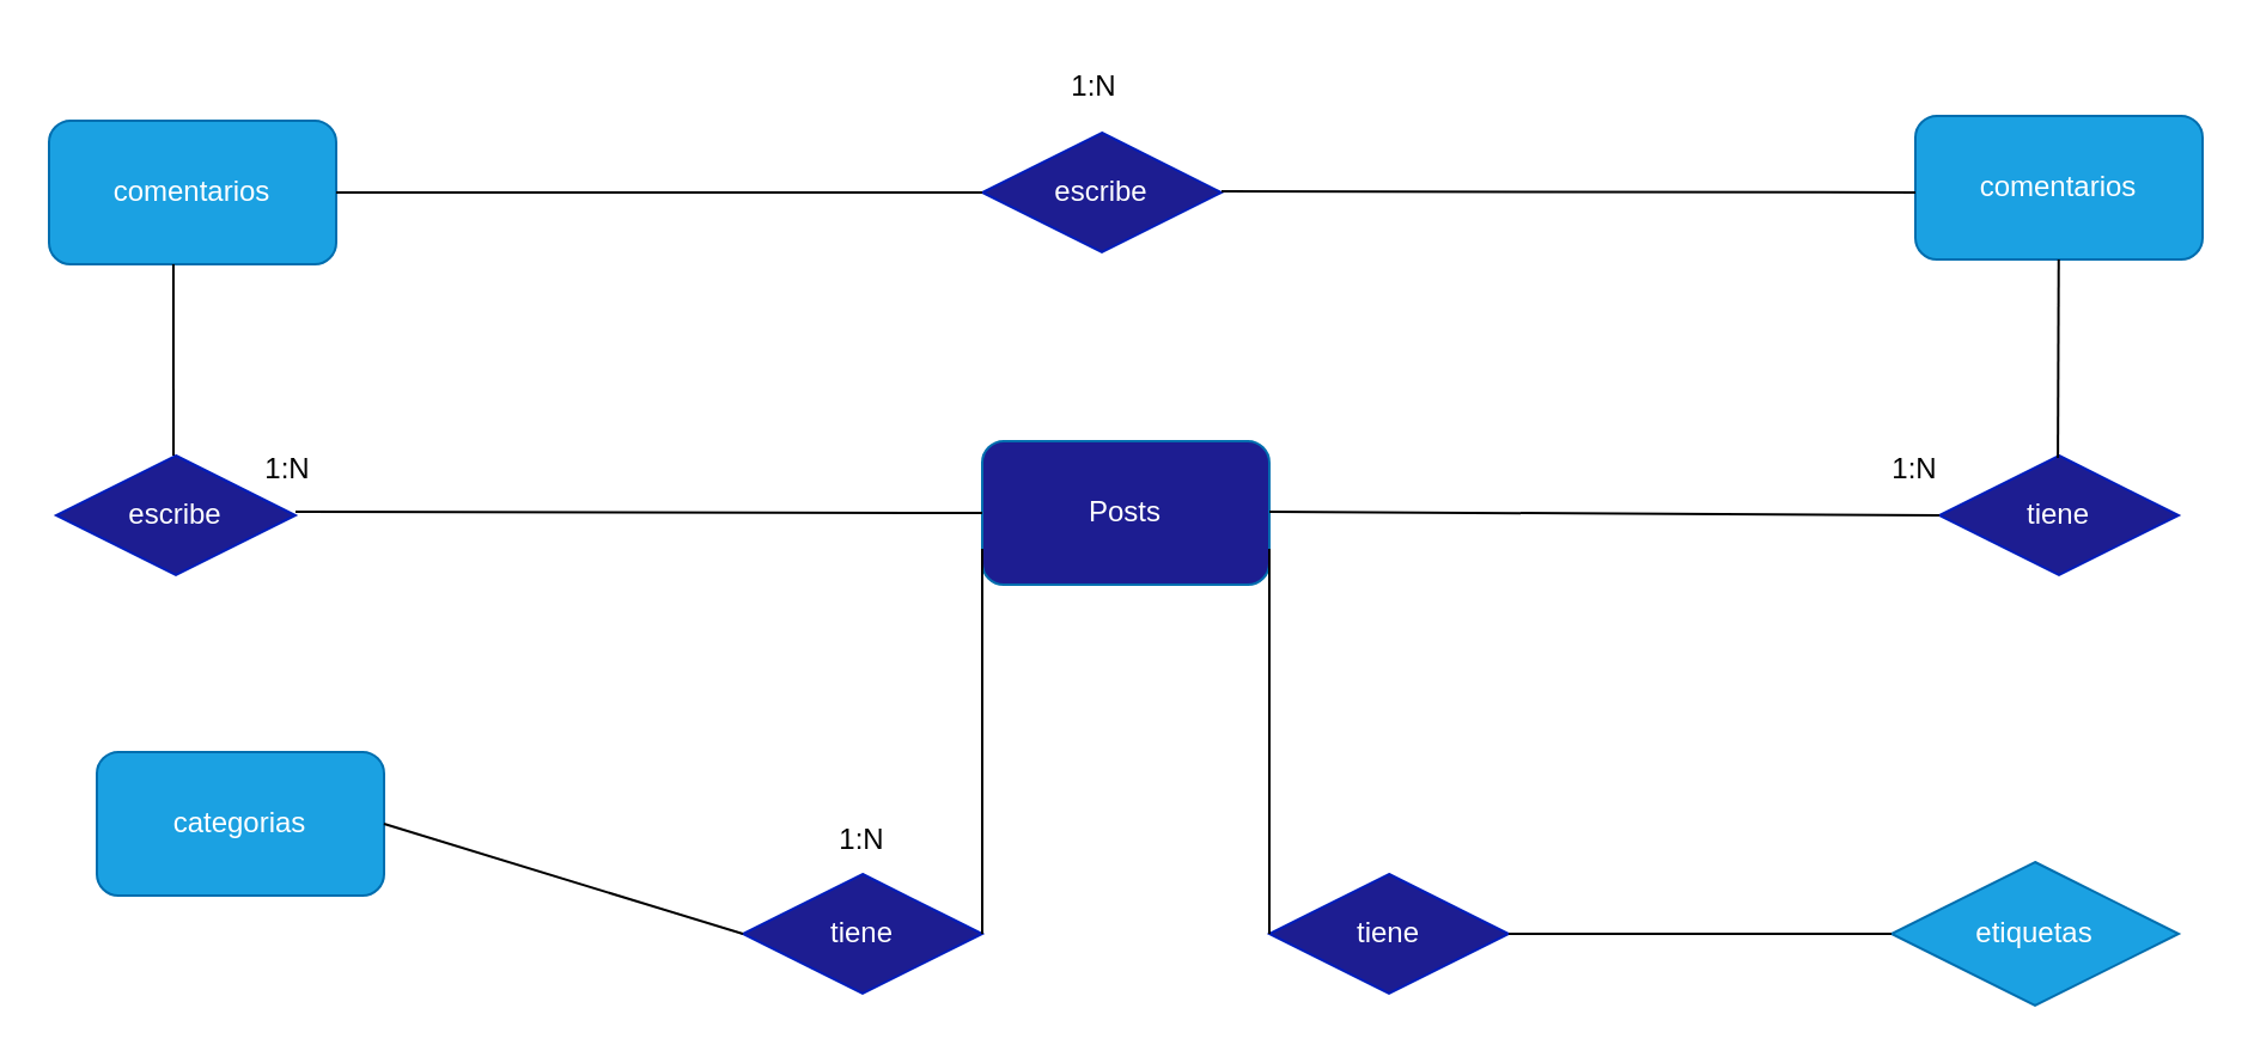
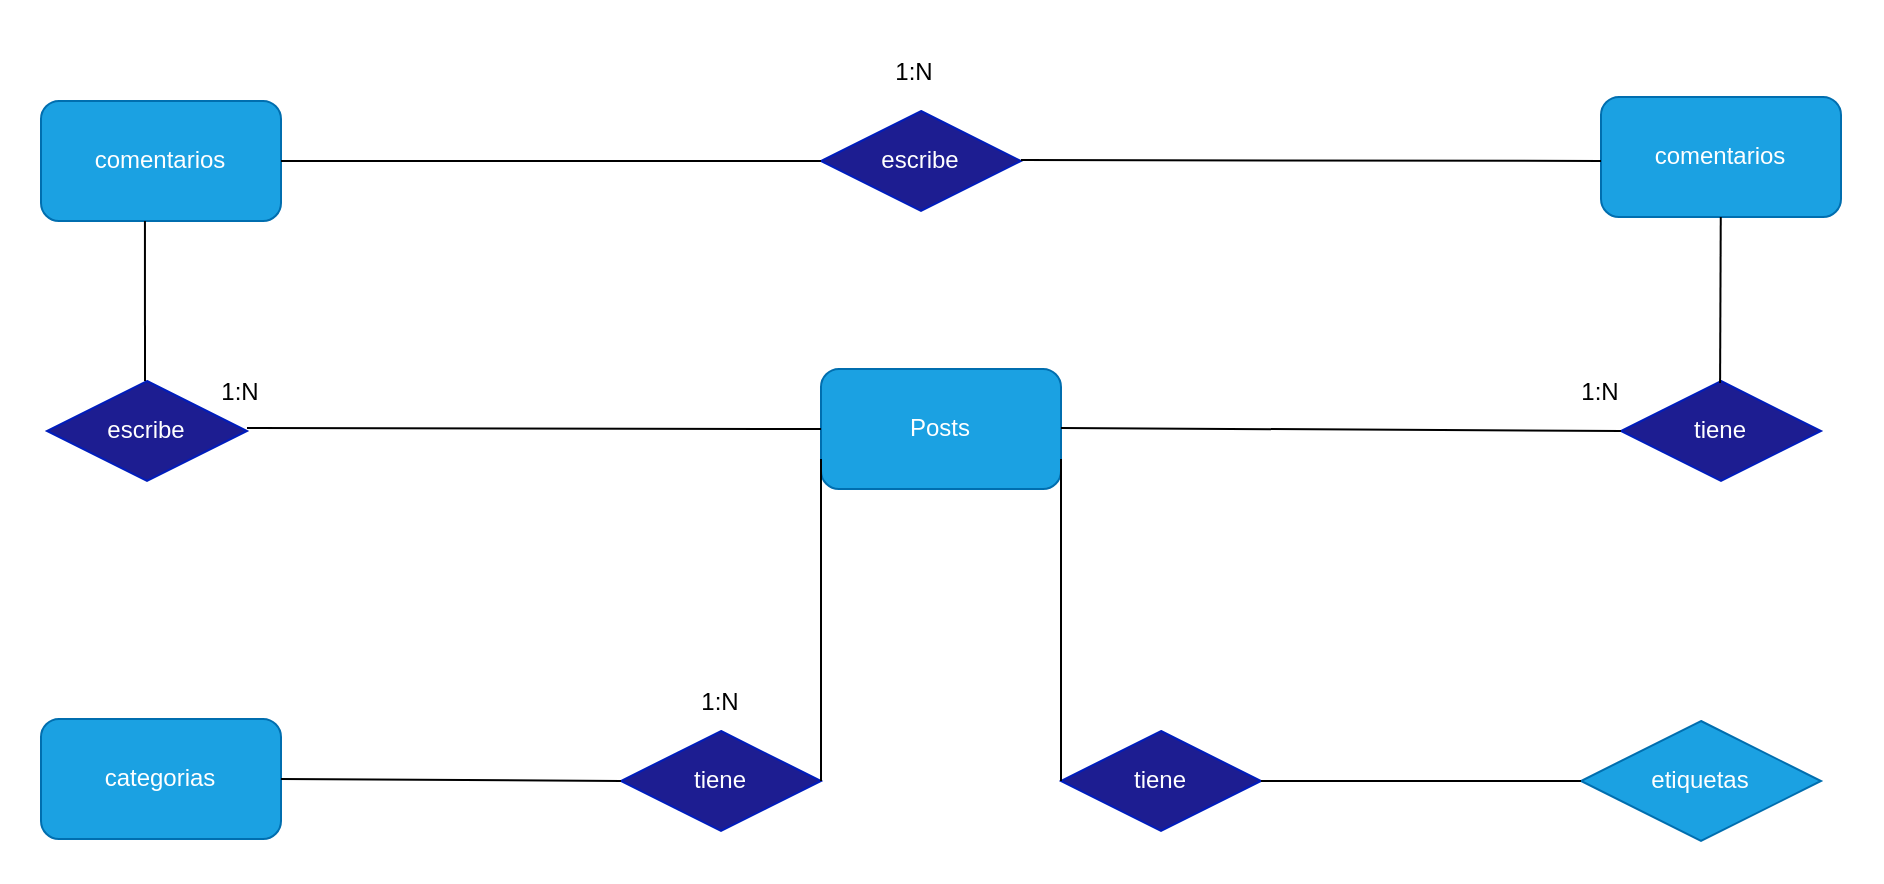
  <mxCell id="0" />
  <mxCell id="1" parent="0" />
  <mxCell id="2" value="1:N" style="text;strokeColor=none;fillColor=none;align=center;verticalAlign=middle;spacingLeft=4;spacingRight=4;overflow=hidden;points=[[0,0.5],[1,0.5]];portConstraint=eastwest;rotatable=0;" parent="1" vertex="1"><mxGeometry x="417" y="20" width="80" height="30" as="geometry" /></mxCell>
  <mxCell id="3" value="" style="group" vertex="1" connectable="0" parent="1"><mxGeometry x="20" y="48" width="900" height="372" as="geometry" /></mxCell>
  <mxCell id="4" value="escribe" style="rhombus;whiteSpace=wrap;html=1;fillColor=#1D1D91;fontColor=#ffffff;strokeColor=#001DBC;" parent="3" vertex="1"><mxGeometry x="390" y="7" width="100" height="50" as="geometry" /></mxCell>
  <mxCell id="5" value="comentarios" style="rounded=1;whiteSpace=wrap;html=1;fillColor=#1ba1e2;fontColor=#ffffff;strokeColor=#006EAF;" parent="3" vertex="1"><mxGeometry x="780" width="120" height="60" as="geometry" /></mxCell>
  <mxCell id="6" value="comentarios" style="rounded=1;whiteSpace=wrap;html=1;fillColor=#1ba1e2;fontColor=#ffffff;strokeColor=#006EAF;" parent="3" vertex="1"><mxGeometry y="2" width="120" height="60" as="geometry" /></mxCell>
- <mxCell id="7" value="Posts" style="rounded=1;whiteSpace=wrap;html=1;fillColor=#1d1d91;fontColor=#ffffff;strokeColor=#006EAF;" parent="3" vertex="1"><mxGeometry x="390" y="136" width="120" height="60" as="geometry" /></mxCell>
- <mxCell id="8" value="categorias" style="rounded=1;whiteSpace=wrap;html=1;fillColor=#1ba1e2;fontColor=#ffffff;strokeColor=#006EAF;" parent="3" vertex="1"><mxGeometry x="20" y="266" width="120" height="60" as="geometry" /></mxCell>
+ <mxCell id="7" value="Posts" style="rounded=1;whiteSpace=wrap;html=1;fillColor=#1ba1e2;fontColor=#ffffff;strokeColor=#006EAF;" parent="3" vertex="1"><mxGeometry x="390" y="136" width="120" height="60" as="geometry" /></mxCell>
+ <mxCell id="8" value="categorias" style="rounded=1;whiteSpace=wrap;html=1;fillColor=#1ba1e2;fontColor=#ffffff;strokeColor=#006EAF;" parent="3" vertex="1"><mxGeometry y="311" width="120" height="60" as="geometry" /></mxCell>
  <mxCell id="9" value="etiquetas" style="rhombus;whiteSpace=wrap;html=1;fillColor=#1ba1e2;fontColor=#ffffff;strokeColor=#006EAF;" parent="3" vertex="1"><mxGeometry x="770" y="312" width="120" height="60" as="geometry" /></mxCell>
  <mxCell id="10" value="" style="endArrow=none;html=1;entryX=0;entryY=0.5;entryDx=0;entryDy=0;exitX=1;exitY=0.5;exitDx=0;exitDy=0;" parent="3" source="6" target="4" edge="1"><mxGeometry width="50" height="50" relative="1" as="geometry"><mxPoint x="260" y="62" as="sourcePoint" /><mxPoint x="310" y="12" as="targetPoint" /></mxGeometry></mxCell>
  <mxCell id="11" value="escribe" style="rhombus;whiteSpace=wrap;html=1;fillColor=#1D1D91;fontColor=#ffffff;strokeColor=#001DBC;" parent="3" vertex="1"><mxGeometry x="3" y="142" width="100" height="50" as="geometry" /></mxCell>
  <mxCell id="12" value="" style="endArrow=none;html=1;entryX=0.433;entryY=1;entryDx=0;entryDy=0;entryPerimeter=0;" parent="3" target="6" edge="1"><mxGeometry width="50" height="50" relative="1" as="geometry"><mxPoint x="52" y="142" as="sourcePoint" /><mxPoint x="70" y="82" as="targetPoint" /></mxGeometry></mxCell>
  <mxCell id="13" value="" style="endArrow=none;html=1;exitX=1;exitY=0.5;exitDx=0;exitDy=0;entryX=0;entryY=0.5;entryDx=0;entryDy=0;" parent="3" target="7" edge="1"><mxGeometry width="50" height="50" relative="1" as="geometry"><mxPoint x="103" y="165.5" as="sourcePoint" /><mxPoint x="380" y="166" as="targetPoint" /></mxGeometry></mxCell>
  <mxCell id="14" value="1:N" style="text;strokeColor=none;fillColor=none;align=center;verticalAlign=middle;spacingLeft=4;spacingRight=4;overflow=hidden;points=[[0,0.5],[1,0.5]];portConstraint=eastwest;rotatable=0;" parent="3" vertex="1"><mxGeometry x="60" y="132" width="80" height="30" as="geometry" /></mxCell>
  <mxCell id="15" value="" style="endArrow=none;html=1;exitX=1;exitY=0.5;exitDx=0;exitDy=0;" parent="3" edge="1"><mxGeometry width="50" height="50" relative="1" as="geometry"><mxPoint x="490" y="31.5" as="sourcePoint" /><mxPoint x="780" y="32" as="targetPoint" /></mxGeometry></mxCell>
  <mxCell id="16" value="tiene" style="rhombus;whiteSpace=wrap;html=1;fillColor=#1D1D91;fontColor=#ffffff;strokeColor=#001DBC;" parent="3" vertex="1"><mxGeometry x="790" y="142" width="100" height="50" as="geometry" /></mxCell>
  <mxCell id="17" value="" style="endArrow=none;html=1;entryX=0;entryY=0.5;entryDx=0;entryDy=0;" parent="3" target="16" edge="1"><mxGeometry width="50" height="50" relative="1" as="geometry"><mxPoint x="510" y="165.5" as="sourcePoint" /><mxPoint x="790" y="161" as="targetPoint" /></mxGeometry></mxCell>
  <mxCell id="18" value="" style="endArrow=none;html=1;" parent="3" target="5" edge="1"><mxGeometry width="50" height="50" relative="1" as="geometry"><mxPoint x="839.54" y="143" as="sourcePoint" /><mxPoint x="839.5" y="63" as="targetPoint" /></mxGeometry></mxCell>
  <mxCell id="19" value="tiene" style="rhombus;whiteSpace=wrap;html=1;fillColor=#1D1D91;fontColor=#ffffff;strokeColor=#001DBC;" parent="3" vertex="1"><mxGeometry x="510" y="317" width="100" height="50" as="geometry" /></mxCell>
  <mxCell id="20" value="1:N" style="text;strokeColor=none;fillColor=none;align=center;verticalAlign=middle;spacingLeft=4;spacingRight=4;overflow=hidden;points=[[0,0.5],[1,0.5]];portConstraint=eastwest;rotatable=0;" parent="3" vertex="1"><mxGeometry x="740" y="132" width="80" height="30" as="geometry" /></mxCell>
  <mxCell id="21" value="" style="endArrow=none;html=1;entryX=1;entryY=0.75;entryDx=0;entryDy=0;exitX=0;exitY=0.5;exitDx=0;exitDy=0;" parent="3" source="19" target="7" edge="1"><mxGeometry width="50" height="50" relative="1" as="geometry"><mxPoint x="477" y="252" as="sourcePoint" /><mxPoint x="527" y="202" as="targetPoint" /></mxGeometry></mxCell>
  <mxCell id="22" value="" style="endArrow=none;html=1;entryX=0;entryY=0.5;entryDx=0;entryDy=0;" parent="3" source="19" target="9" edge="1"><mxGeometry width="50" height="50" relative="1" as="geometry"><mxPoint x="640" y="372" as="sourcePoint" /><mxPoint x="690" y="322" as="targetPoint" /></mxGeometry></mxCell>
  <mxCell id="23" value="tiene" style="rhombus;whiteSpace=wrap;html=1;fillColor=#1D1D91;fontColor=#ffffff;strokeColor=#001DBC;" parent="3" vertex="1"><mxGeometry x="290" y="317" width="100" height="50" as="geometry" /></mxCell>
  <mxCell id="24" value="" style="endArrow=none;html=1;entryX=0;entryY=0.75;entryDx=0;entryDy=0;exitX=1;exitY=0.5;exitDx=0;exitDy=0;" parent="3" source="23" target="7" edge="1"><mxGeometry width="50" height="50" relative="1" as="geometry"><mxPoint x="390" y="343" as="sourcePoint" /><mxPoint x="390" y="182" as="targetPoint" /></mxGeometry></mxCell>
  <mxCell id="25" value="" style="endArrow=none;html=1;entryX=0;entryY=0.5;entryDx=0;entryDy=0;exitX=1;exitY=0.5;exitDx=0;exitDy=0;" parent="3" source="8" target="23" edge="1"><mxGeometry width="50" height="50" relative="1" as="geometry"><mxPoint x="170" y="372" as="sourcePoint" /><mxPoint x="220" y="322" as="targetPoint" /></mxGeometry></mxCell>
  <mxCell id="26" value="1:N" style="text;strokeColor=none;fillColor=none;align=center;verticalAlign=middle;spacingLeft=4;spacingRight=4;overflow=hidden;points=[[0,0.5],[1,0.5]];portConstraint=eastwest;rotatable=0;" parent="3" vertex="1"><mxGeometry x="300" y="287" width="80" height="30" as="geometry" /></mxCell>
